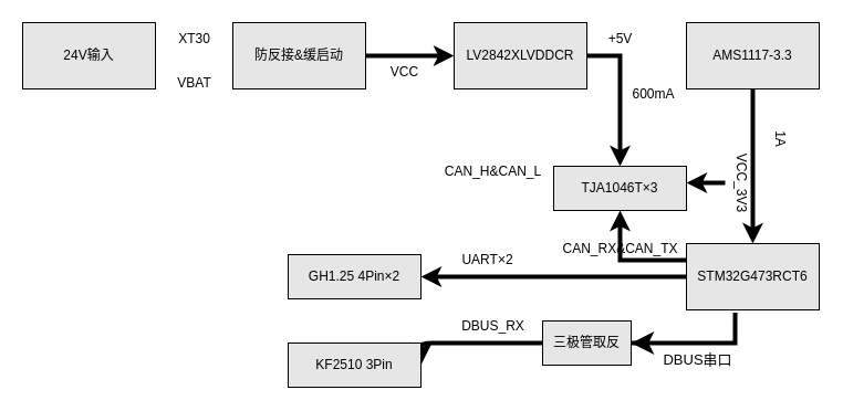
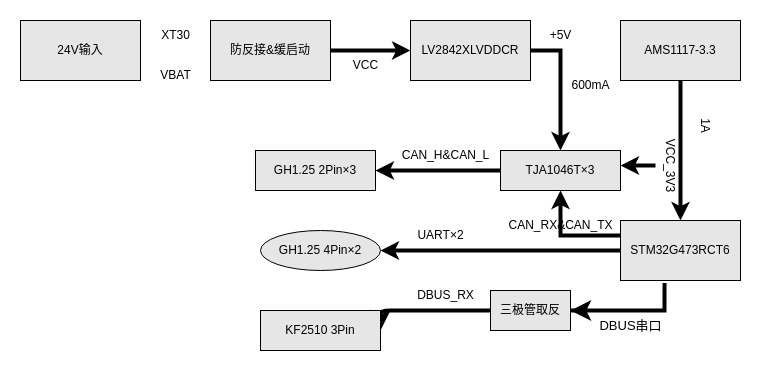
  <mxCell id="0" />
  <mxCell id="1" parent="0" />
  <mxCell id="2" value="" style="edgeStyle=none;html=1;fontColor=#000000;fontSize=6;strokeColor=#000000;strokeWidth=4;" parent="1" edge="1"><mxGeometry relative="1" as="geometry"><mxPoint x="330" y="50" as="sourcePoint" /><mxPoint x="410" y="50" as="targetPoint" /></mxGeometry></mxCell>
  <mxCell id="3" value="VBAT" style="text;html=1;align=center;verticalAlign=middle;resizable=0;points=[];autosize=1;strokeColor=none;fillColor=none;fontColor=#000000;" parent="1" vertex="1"><mxGeometry x="150" y="60" width="50" height="30" as="geometry" /></mxCell>
  <mxCell id="4" value="VCC" style="text;html=1;align=center;verticalAlign=middle;resizable=0;points=[];autosize=1;strokeColor=none;fillColor=none;fontColor=#000000;" parent="1" vertex="1"><mxGeometry x="340" y="50" width="50" height="30" as="geometry" /></mxCell>
  <mxCell id="5" value="" style="edgeStyle=none;html=1;fontColor=#000000;fontSize=6;strokeColor=#000000;strokeWidth=4;entryX=0.5;entryY=0;entryDx=0;entryDy=0;" parent="1" target="26" edge="1"><mxGeometry relative="1" as="geometry"><mxPoint x="680" y="80" as="sourcePoint" /><mxPoint x="680" y="220" as="targetPoint" /></mxGeometry></mxCell>
  <mxCell id="6" value="" style="edgeStyle=none;html=1;fontSize=6;fontColor=#000000;exitX=1;exitY=0.5;exitDx=0;exitDy=0;entryX=0.5;entryY=0;entryDx=0;entryDy=0;strokeColor=#000000;strokeWidth=4;rounded=0;" parent="1" source="24" edge="1" target="12"><mxGeometry relative="1" as="geometry"><mxPoint x="555" y="145" as="targetPoint" /><Array as="points"><mxPoint x="560" y="50" /></Array></mxGeometry></mxCell>
  <mxCell id="7" value="+5V" style="text;html=1;align=center;verticalAlign=middle;resizable=0;points=[];autosize=1;strokeColor=none;fillColor=none;fontColor=#000000;" parent="1" vertex="1"><mxGeometry x="535" y="20" width="50" height="30" as="geometry" /></mxCell>
  <mxCell id="8" style="edgeStyle=none;html=1;fontSize=6;fontColor=#000000;strokeColor=#000000;strokeWidth=4;" parent="1" source="9" edge="1"><mxGeometry relative="1" as="geometry"><mxPoint x="620" y="165" as="targetPoint" /></mxGeometry></mxCell>
  <mxCell id="9" value="VCC_3V3" style="text;html=1;align=center;verticalAlign=middle;resizable=0;points=[];autosize=1;strokeColor=none;fillColor=none;rotation=90;fontColor=#000000;" parent="1" vertex="1"><mxGeometry x="630" y="150" width="80" height="30" as="geometry" /></mxCell>
  <mxCell id="10" value="&lt;font style=&quot;font-size: 12px;&quot;&gt;1A&lt;/font&gt;" style="text;html=1;align=center;verticalAlign=middle;resizable=0;points=[];autosize=1;strokeColor=none;fillColor=none;rotation=90;fontColor=#000000;strokeWidth=4;fontSize=12;" parent="1" vertex="1"><mxGeometry x="685" y="110" width="40" height="30" as="geometry" /></mxCell>
+ <mxCell id="11" value="" style="edgeStyle=none;html=1;fontSize=6;fontColor=#000000;entryX=1;entryY=0.5;entryDx=0;entryDy=0;strokeColor=#000000;strokeWidth=4;" parent="1" source="12" target="27" edge="1"><mxGeometry relative="1" as="geometry"><mxPoint x="415" y="170" as="targetPoint" /></mxGeometry></mxCell>
  <mxCell id="12" value="TJA1046T×3" style="rounded=0;whiteSpace=wrap;html=1;fontSize=12;fontColor=#000000;fillColor=#E6E6E6;" parent="1" vertex="1"><mxGeometry x="500" y="150" width="120" height="40" as="geometry" /></mxCell>
  <mxCell id="13" value="&lt;font style=&quot;font-size: 12px;&quot;&gt;600mA&lt;br style=&quot;font-size: 12px;&quot;&gt;&lt;/font&gt;" style="text;html=1;align=center;verticalAlign=middle;resizable=0;points=[];autosize=1;strokeColor=none;fillColor=none;rotation=0;fontColor=#000000;fontSize=12;" parent="1" vertex="1"><mxGeometry x="560" y="70" width="60" height="30" as="geometry" /></mxCell>
  <mxCell id="14" value="&lt;font style=&quot;font-size: 12px;&quot;&gt;CAN_RX&amp;amp;CAN_TX&lt;/font&gt;" style="text;html=1;align=center;verticalAlign=middle;resizable=0;points=[];autosize=1;strokeColor=none;fillColor=none;rotation=0;fontColor=#000000;fontSize=12;" parent="1" vertex="1"><mxGeometry x="495" y="210" width="130" height="30" as="geometry" /></mxCell>
  <mxCell id="15" value="&lt;font style=&quot;font-size: 12px;&quot;&gt;CAN_H&amp;amp;CAN_L&lt;/font&gt;" style="text;html=1;align=center;verticalAlign=middle;resizable=0;points=[];autosize=1;strokeColor=none;fillColor=none;rotation=0;fontColor=#000000;fontSize=12;" parent="1" vertex="1"><mxGeometry y="140" width="110" height="30" as="geometry" x="390" /></mxCell>
  <mxCell id="16" value="&lt;font style=&quot;font-size: 12px;&quot;&gt;UART×2&lt;br style=&quot;font-size: 12px;&quot;&gt;&lt;/font&gt;" style="text;html=1;align=center;verticalAlign=middle;resizable=0;points=[];autosize=1;strokeColor=none;fillColor=none;rotation=0;fontColor=#000000;fontSize=12;" parent="1" vertex="1"><mxGeometry x="405" y="220" width="70" height="30" as="geometry" /></mxCell>
  <mxCell id="17" value="" style="edgeStyle=segmentEdgeStyle;endArrow=classic;html=1;curved=0;rounded=1;endSize=8;startSize=8;fontSize=6;fontColor=#000000;exitX=0;exitY=0.5;exitDx=0;exitDy=0;startArrow=none;strokeColor=#000000;strokeWidth=4;entryX=1;entryY=0.5;entryDx=0;entryDy=0;" parent="1" source="32" edge="1" target="18"><mxGeometry width="50" height="50" relative="1" as="geometry"><mxPoint x="670" y="340" as="sourcePoint" /><mxPoint x="530" y="310" as="targetPoint" /><Array as="points" /></mxGeometry></mxCell>
  <mxCell id="18" value="KF2510 3Pin" style="rounded=0;whiteSpace=wrap;html=1;fontSize=12;fontColor=#000000;fillColor=#E6E6E6;fillStyle=auto;gradientColor=none;" parent="1" vertex="1"><mxGeometry x="260" y="310" width="120" height="40" as="geometry" /></mxCell>
  <mxCell id="19" value="" style="edgeStyle=segmentEdgeStyle;endArrow=classic;html=1;rounded=0;endSize=8;startSize=8;fontSize=6;fontColor=#000000;exitX=0.367;exitY=1.041;exitDx=0;exitDy=0;exitPerimeter=0;strokeColor=#000000;strokeWidth=4;" parent="1" target="32" edge="1"><mxGeometry width="50" height="50" relative="1" as="geometry"><mxPoint x="664.04" y="282.46" as="sourcePoint" /><mxPoint x="630" y="310" as="targetPoint" /><Array as="points"><mxPoint x="664" y="310" /></Array></mxGeometry></mxCell>
  <mxCell id="20" value="&lt;font style=&quot;font-size: 13px;&quot;&gt;DBUS串口&lt;br style=&quot;font-size: 13px;&quot;&gt;&lt;/font&gt;" style="text;html=1;align=center;verticalAlign=middle;resizable=0;points=[];autosize=1;strokeColor=none;fillColor=none;rotation=0;fontColor=#000000;fontSize=13;" parent="1" vertex="1"><mxGeometry x="585" y="310" width="90" height="30" as="geometry" /></mxCell>
  <mxCell id="21" value="XT30" style="text;html=1;align=center;verticalAlign=middle;resizable=0;points=[];autosize=1;strokeColor=none;fillColor=none;fontColor=#000000;" parent="1" vertex="1"><mxGeometry x="150" y="20" width="50" height="30" as="geometry" /></mxCell>
  <mxCell id="22" value="24V输入" style="rounded=0;whiteSpace=wrap;html=1;fontColor=#000000;fillColor=#E6E6E6;fillStyle=auto;gradientColor=none;" vertex="1" parent="1"><mxGeometry x="20" y="20" width="120" height="60" as="geometry" /></mxCell>
  <mxCell id="23" value="防反接&amp;amp;缓启动" style="rounded=0;whiteSpace=wrap;html=1;fillColor=#E6E6E6;fontColor=#000000;fillStyle=auto;gradientColor=none;" vertex="1" parent="1"><mxGeometry x="210" y="20" width="120" height="60" as="geometry" /></mxCell>
  <mxCell id="24" value="LV2842XLVDDCR" style="rounded=0;whiteSpace=wrap;html=1;fillColor=#E6E6E6;fontColor=#000000;fillStyle=auto;gradientColor=none;" vertex="1" parent="1"><mxGeometry x="410" y="20" width="120" height="60" as="geometry" /></mxCell>
  <mxCell id="25" value="AMS1117-3.3" style="rounded=0;whiteSpace=wrap;html=1;fillColor=#E6E6E6;fontColor=#000000;fillStyle=auto;gradientColor=none;" vertex="1" parent="1"><mxGeometry x="620" y="20" width="120" height="60" as="geometry" /></mxCell>
  <mxCell id="26" value="STM32G473RCT6" style="rounded=0;whiteSpace=wrap;html=1;fillColor=#E6E6E6;fontColor=#000000;fillStyle=auto;gradientColor=none;" vertex="1" parent="1"><mxGeometry x="620" y="220" width="120" height="60" as="geometry" /></mxCell>
+ <mxCell id="27" value="GH1.25 2Pin×3" style="rounded=0;whiteSpace=wrap;html=1;fontSize=12;fontColor=#000000;fillColor=#E6E6E6;fillStyle=auto;gradientColor=none;" vertex="1" parent="1"><mxGeometry x="255" y="150" width="120" height="40" as="geometry" /></mxCell>
  <mxCell id="28" value="&lt;font style=&quot;font-size: 12px;&quot;&gt;DBUS_RX&lt;br style=&quot;font-size: 12px;&quot;&gt;&lt;/font&gt;" style="text;html=1;align=center;verticalAlign=middle;resizable=0;points=[];autosize=1;strokeColor=none;fillColor=none;rotation=0;fontColor=#000000;fontSize=12;" parent="1" vertex="1"><mxGeometry x="405" y="280" width="80" height="30" as="geometry" /></mxCell>
  <mxCell id="29" value="" style="endArrow=classic;html=1;rounded=0;strokeColor=#000000;strokeWidth=4;fontSize=12;fontColor=#000000;entryX=0.5;entryY=1;entryDx=0;entryDy=0;exitX=0;exitY=0.25;exitDx=0;exitDy=0;" edge="1" parent="1" source="26" target="12"><mxGeometry width="50" height="50" relative="1" as="geometry"><mxPoint x="560" y="250" as="sourcePoint" /><mxPoint x="450" y="140" as="targetPoint" /><Array as="points"><mxPoint x="560" y="235" /></Array></mxGeometry></mxCell>
- <mxCell id="30" value="GH1.25 4Pin×2" style="rounded=0;whiteSpace=wrap;html=1;fontSize=12;fontColor=#000000;fillColor=#E6E6E6;fillStyle=auto;gradientColor=none;" vertex="1" parent="1"><mxGeometry x="260" y="230" width="120" height="40" as="geometry" /></mxCell>
+ <mxCell id="30" value="GH1.25 4Pin×2" style="ellipse;whiteSpace=wrap;html=1;fontSize=12;fontColor=#000000;fillColor=#E6E6E6;fillStyle=auto;gradientColor=none;" vertex="1" parent="1"><mxGeometry x="260" y="230" width="120" height="40" as="geometry" /></mxCell>
  <mxCell id="31" value="" style="edgeStyle=segmentEdgeStyle;endArrow=none;html=1;curved=0;rounded=1;endSize=8;startSize=8;fontSize=6;fontColor=#000000;exitX=0;exitY=0.5;exitDx=0;exitDy=0;startArrow=none;strokeColor=#000000;strokeWidth=4;" edge="1" parent="1" target="32"><mxGeometry width="50" height="50" relative="1" as="geometry"><mxPoint x="580" y="310" as="sourcePoint" /><mxPoint y="310" as="targetPoint" x="390" /><Array as="points" /></mxGeometry></mxCell>
  <mxCell id="32" value="&lt;font style=&quot;font-size: 12px;&quot;&gt;三极管取反&lt;/font&gt;" style="rounded=0;whiteSpace=wrap;html=1;fontSize=12;fontColor=#000000;fillColor=#E6E6E6;fillStyle=auto;gradientColor=none;" vertex="1" parent="1"><mxGeometry x="490" y="290" width="80" height="40" as="geometry" /></mxCell>
  <mxCell id="33" value="" style="endArrow=classic;html=1;rounded=0;strokeColor=#000000;strokeWidth=4;fontSize=13;fontColor=#000000;entryX=1;entryY=0.5;entryDx=0;entryDy=0;exitX=0;exitY=0.5;exitDx=0;exitDy=0;" edge="1" parent="1" source="26" target="30"><mxGeometry width="50" height="50" relative="1" as="geometry"><mxPoint x="470" y="160" as="sourcePoint" /><mxPoint x="520" y="110" as="targetPoint" /></mxGeometry></mxCell>
